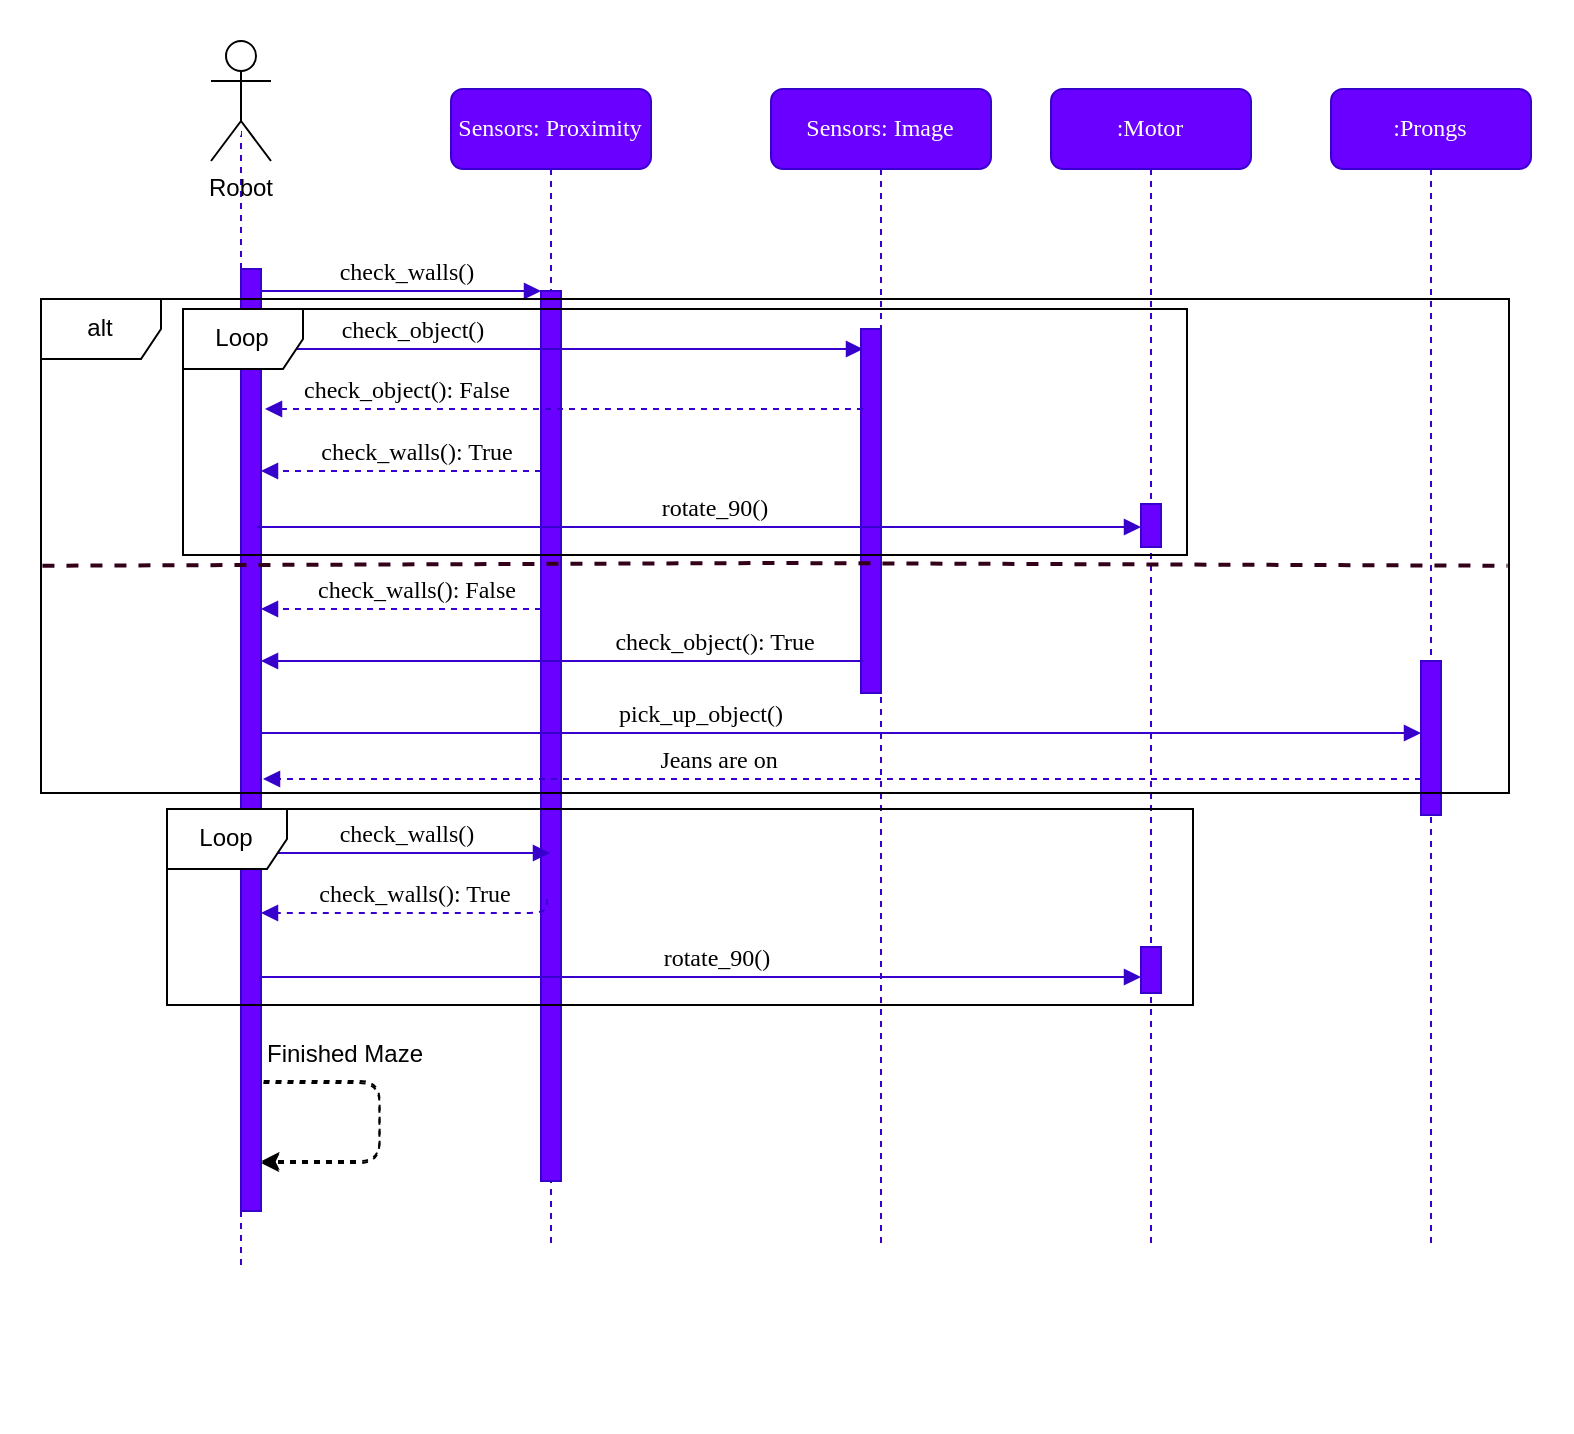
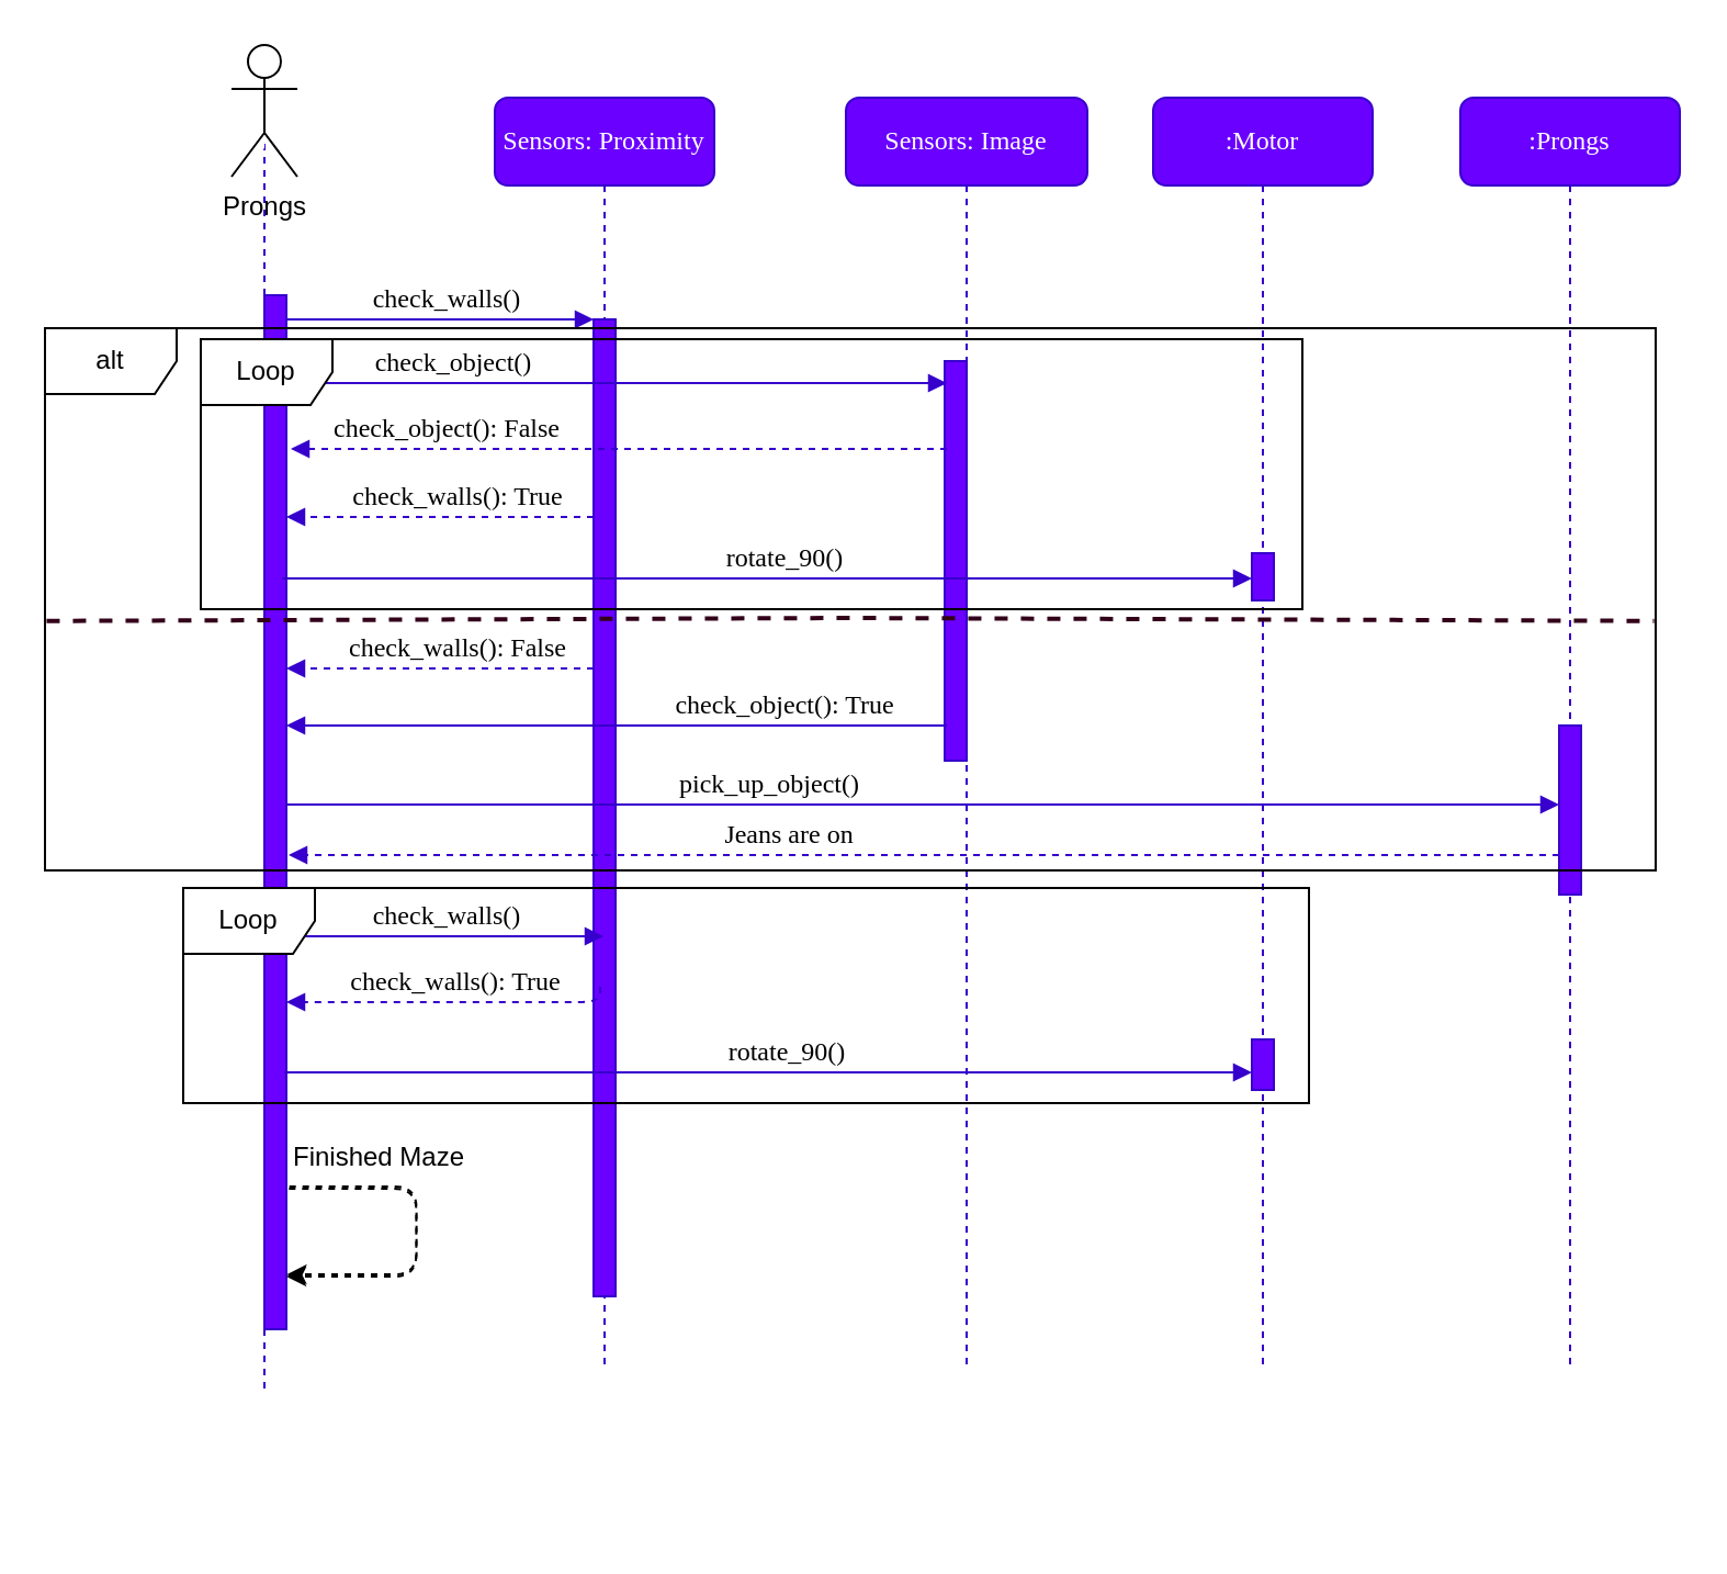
  <mxCell id="0" />
  <mxCell id="1" parent="0" />
  <mxCell id="2" value="Sensors: Proximity" style="shape=umlLifeline;perimeter=lifelinePerimeter;whiteSpace=wrap;html=1;container=1;collapsible=0;recursiveResize=0;outlineConnect=0;rounded=1;shadow=0;comic=0;labelBackgroundColor=none;strokeWidth=1;fontFamily=Verdana;fontSize=12;align=center;fillColor=#6a00ff;strokeColor=#3700CC;fontColor=#ffffff;" parent="1" vertex="1"><mxGeometry x="225" y="44" width="100" height="580" as="geometry" /></mxCell>
  <mxCell id="3" value="" style="html=1;points=[];perimeter=orthogonalPerimeter;rounded=0;shadow=0;comic=0;labelBackgroundColor=none;strokeWidth=1;fontFamily=Verdana;fontSize=12;align=center;fillColor=#6a00ff;strokeColor=#3700CC;fontColor=#ffffff;" parent="2" vertex="1"><mxGeometry x="45" y="101" width="10" height="445" as="geometry" /></mxCell>
  <mxCell id="4" value="Sensors: Image" style="shape=umlLifeline;perimeter=lifelinePerimeter;whiteSpace=wrap;html=1;container=1;collapsible=0;recursiveResize=0;outlineConnect=0;rounded=1;shadow=0;comic=0;labelBackgroundColor=none;strokeWidth=1;fontFamily=Verdana;fontSize=12;align=center;fillColor=#6a00ff;strokeColor=#3700CC;fontColor=#ffffff;" parent="1" vertex="1"><mxGeometry x="385" y="44" width="110" height="580" as="geometry" /></mxCell>
  <mxCell id="5" value="" style="html=1;points=[];perimeter=orthogonalPerimeter;rounded=0;shadow=0;comic=0;labelBackgroundColor=none;strokeWidth=1;fontFamily=Verdana;fontSize=12;align=center;fillColor=#6a00ff;strokeColor=#3700CC;fontColor=#ffffff;" parent="4" vertex="1"><mxGeometry x="45" y="120" width="10" height="182" as="geometry" /></mxCell>
  <mxCell id="6" value=":Motor" style="shape=umlLifeline;perimeter=lifelinePerimeter;whiteSpace=wrap;html=1;container=1;collapsible=0;recursiveResize=0;outlineConnect=0;rounded=1;shadow=0;comic=0;labelBackgroundColor=none;strokeWidth=1;fontFamily=Verdana;fontSize=12;align=center;fillColor=#6a00ff;strokeColor=#3700CC;fontColor=#ffffff;" parent="1" vertex="1"><mxGeometry x="525" y="44" width="100" height="580" as="geometry" /></mxCell>
  <mxCell id="7" value="" style="html=1;points=[];perimeter=orthogonalPerimeter;rounded=0;shadow=0;comic=0;labelBackgroundColor=none;strokeWidth=1;fontFamily=Verdana;fontSize=12;align=center;fillColor=#6a00ff;strokeColor=#3700CC;fontColor=#ffffff;" parent="6" vertex="1"><mxGeometry x="45" y="207.5" width="10" height="21.5" as="geometry" /></mxCell>
  <mxCell id="8" value="" style="html=1;points=[];perimeter=orthogonalPerimeter;rounded=0;shadow=0;comic=0;labelBackgroundColor=none;strokeWidth=1;fontFamily=Verdana;fontSize=12;align=center;fillColor=#6a00ff;strokeColor=#3700CC;fontColor=#ffffff;" vertex="1" parent="6"><mxGeometry x="45" y="429" width="10" height="23" as="geometry" /></mxCell>
  <mxCell id="9" value=":Prongs" style="shape=umlLifeline;perimeter=lifelinePerimeter;whiteSpace=wrap;html=1;container=1;collapsible=0;recursiveResize=0;outlineConnect=0;rounded=1;shadow=0;comic=0;labelBackgroundColor=none;strokeWidth=1;fontFamily=Verdana;fontSize=12;align=center;fillColor=#6a00ff;strokeColor=#3700CC;fontColor=#ffffff;" parent="1" vertex="1"><mxGeometry x="665" y="44" width="100" height="580" as="geometry" /></mxCell>
  <mxCell id="10" value="" style="html=1;points=[];perimeter=orthogonalPerimeter;rounded=0;shadow=0;comic=0;labelBackgroundColor=none;strokeWidth=1;fontFamily=Verdana;fontSize=12;align=center;fillColor=#6a00ff;strokeColor=#3700CC;fontColor=#ffffff;" parent="9" vertex="1"><mxGeometry x="45" y="286" width="10" height="77" as="geometry" /></mxCell>
  <mxCell id="11" value=":Robot" style="shape=umlLifeline;perimeter=lifelinePerimeter;whiteSpace=wrap;html=1;container=1;collapsible=0;recursiveResize=0;outlineConnect=0;rounded=1;shadow=0;comic=0;labelBackgroundColor=none;strokeWidth=1;fontFamily=Verdana;fontSize=12;align=center;fillColor=#6a00ff;strokeColor=#3700CC;fontColor=#ffffff;size=0;" parent="1" vertex="1"><mxGeometry x="75" y="65" width="90" height="569" as="geometry" /></mxCell>
  <mxCell id="12" value="" style="html=1;points=[];perimeter=orthogonalPerimeter;rounded=0;shadow=0;comic=0;labelBackgroundColor=none;strokeWidth=1;fontFamily=Verdana;fontSize=12;align=center;fillColor=#6a00ff;strokeColor=#3700CC;fontColor=#ffffff;" parent="11" vertex="1"><mxGeometry x="45" y="69" width="10" height="471" as="geometry" /></mxCell>
  <mxCell id="13" value="&lt;font color=&quot;#000000&quot;&gt;check_walls()&lt;/font&gt;" style="html=1;verticalAlign=bottom;endArrow=block;entryX=0;entryY=0;labelBackgroundColor=none;fontFamily=Verdana;fontSize=12;edgeStyle=elbowEdgeStyle;elbow=vertical;fillColor=#6a00ff;strokeColor=#3700CC;" parent="1" source="12" target="3" edge="1"><mxGeometry x="0.042" relative="1" as="geometry"><mxPoint x="205" y="154" as="sourcePoint" /><mxPoint as="offset" /></mxGeometry></mxCell>
  <mxCell id="14" value="&lt;font color=&quot;#000000&quot;&gt;check_object()&lt;/font&gt;" style="html=1;verticalAlign=bottom;endArrow=block;labelBackgroundColor=none;fontFamily=Verdana;fontSize=12;edgeStyle=elbowEdgeStyle;elbow=vertical;fillColor=#6a00ff;strokeColor=#3700CC;" parent="1" source="11" edge="1"><mxGeometry x="-0.451" relative="1" as="geometry"><mxPoint x="275" y="164" as="sourcePoint" /><mxPoint x="431" y="174" as="targetPoint" /><Array as="points"><mxPoint x="305" y="174" /></Array><mxPoint as="offset" /></mxGeometry></mxCell>
  <mxCell id="15" value="check_walls(): True" style="html=1;verticalAlign=bottom;endArrow=block;labelBackgroundColor=none;fontFamily=Verdana;fontSize=12;edgeStyle=elbowEdgeStyle;elbow=vertical;fillColor=#6a00ff;strokeColor=#3700CC;dashed=1;" parent="1" source="3" target="12" edge="1"><mxGeometry x="-0.111" relative="1" as="geometry"><mxPoint x="145" y="194" as="sourcePoint" /><mxPoint x="280" y="194" as="targetPoint" /><mxPoint as="offset" /><Array as="points"><mxPoint x="250" y="235" /><mxPoint x="245" y="224" /><mxPoint x="255" y="234" /><mxPoint x="235" y="214" /><mxPoint x="225" y="204" /></Array></mxGeometry></mxCell>
  <mxCell id="16" value="&lt;font color=&quot;#000000&quot;&gt;check_object(): False&lt;/font&gt;" style="html=1;verticalAlign=bottom;endArrow=block;labelBackgroundColor=none;fontFamily=Verdana;fontSize=12;edgeStyle=elbowEdgeStyle;elbow=vertical;fillColor=#6a00ff;strokeColor=#3700CC;dashed=1;" parent="1" edge="1"><mxGeometry x="0.525" relative="1" as="geometry"><mxPoint x="431" y="204" as="sourcePoint" /><mxPoint x="132" y="204" as="targetPoint" /><mxPoint as="offset" /><Array as="points"><mxPoint x="385" y="204" /><mxPoint x="390" y="184" /><mxPoint x="380" y="174" /></Array></mxGeometry></mxCell>
  <mxCell id="17" value="alt" style="shape=umlFrame;whiteSpace=wrap;html=1;strokeColor=#000000;" parent="1" vertex="1"><mxGeometry x="20" y="149" width="734" height="247" as="geometry" /></mxCell>
  <mxCell id="18" value="&lt;font color=&quot;#000000&quot;&gt;check_object(): True&lt;/font&gt;" style="html=1;verticalAlign=bottom;endArrow=block;labelBackgroundColor=none;fontFamily=Verdana;fontSize=12;edgeStyle=elbowEdgeStyle;elbow=vertical;fillColor=#6a00ff;strokeColor=#3700CC;" parent="1" target="12" edge="1"><mxGeometry x="-0.508" relative="1" as="geometry"><mxPoint x="431" y="330" as="sourcePoint" /><mxPoint x="276" y="304" as="targetPoint" /><mxPoint as="offset" /><Array as="points"><mxPoint x="323" y="330" /><mxPoint x="258" y="320" /><mxPoint x="245" y="304" /><mxPoint x="381" y="304" /><mxPoint x="386" y="284" /><mxPoint x="376" y="274" /></Array></mxGeometry></mxCell>
  <mxCell id="19" value="&lt;font color=&quot;#000000&quot;&gt;rotate_90()&lt;/font&gt;" style="html=1;verticalAlign=bottom;endArrow=block;labelBackgroundColor=none;fontFamily=Verdana;fontSize=12;edgeStyle=elbowEdgeStyle;elbow=vertical;fillColor=#6a00ff;strokeColor=#3700CC;" parent="1" target="7" edge="1"><mxGeometry x="0.037" relative="1" as="geometry"><mxPoint x="128" y="263" as="sourcePoint" /><mxPoint x="273" y="247" as="targetPoint" /><mxPoint as="offset" /><Array as="points"><mxPoint x="492" y="263" /></Array></mxGeometry></mxCell>
- <mxCell id="20" value="&lt;font color=&quot;#000000&quot;&gt;Robot&lt;/font&gt;" style="shape=umlActor;verticalLabelPosition=bottom;verticalAlign=top;html=1;outlineConnect=0;strokeColor=#000000;" parent="1" vertex="1"><mxGeometry x="105" y="20" width="30" height="60" as="geometry" /></mxCell>
+ <mxCell id="20" value="&lt;font color=&quot;#000000&quot;&gt;Prongs&lt;/font&gt;" style="shape=umlActor;verticalLabelPosition=bottom;verticalAlign=top;html=1;outlineConnect=0;strokeColor=#000000;" parent="1" vertex="1"><mxGeometry x="105" y="20" width="30" height="60" as="geometry" /></mxCell>
  <mxCell id="21" value="&lt;font color=&quot;#000000&quot;&gt;check_walls(): True&lt;/font&gt;" style="html=1;verticalAlign=bottom;endArrow=block;labelBackgroundColor=none;fontFamily=Verdana;fontSize=12;edgeStyle=elbowEdgeStyle;elbow=vertical;fillColor=#6a00ff;strokeColor=#3700CC;dashed=1;" parent="1" edge="1"><mxGeometry x="-0.027" relative="1" as="geometry"><mxPoint x="273" y="449" as="sourcePoint" /><mxPoint x="130" y="456" as="targetPoint" /><mxPoint as="offset" /><Array as="points"><mxPoint x="188" y="456" /><mxPoint x="230" y="461" /><mxPoint x="214" y="451" /><mxPoint x="519" y="695" /></Array></mxGeometry></mxCell>
  <mxCell id="22" value="&lt;font color=&quot;#000000&quot;&gt;check_walls(): False&lt;/font&gt;" style="html=1;verticalAlign=bottom;endArrow=block;labelBackgroundColor=none;fontFamily=Verdana;fontSize=12;edgeStyle=elbowEdgeStyle;elbow=vertical;fillColor=#6a00ff;strokeColor=#3700CC;dashed=1;" parent="1" edge="1"><mxGeometry x="-0.111" relative="1" as="geometry"><mxPoint x="270" y="304" as="sourcePoint" /><mxPoint x="130" y="304" as="targetPoint" /><mxPoint as="offset" /><Array as="points"><mxPoint x="250" y="304" /><mxPoint x="245" y="293" /><mxPoint x="255" y="303" /><mxPoint x="235" y="283" /><mxPoint x="225" y="273" /></Array></mxGeometry></mxCell>
  <mxCell id="23" value="Jeans are on" style="html=1;verticalAlign=bottom;endArrow=block;labelBackgroundColor=none;fontFamily=Verdana;fontSize=12;edgeStyle=elbowEdgeStyle;elbow=vertical;fillColor=#6a00ff;strokeColor=#3700CC;dashed=1;" parent="1" edge="1" source="10"><mxGeometry x="0.213" relative="1" as="geometry"><mxPoint x="703" y="389" as="sourcePoint" /><mxPoint x="131" y="389" as="targetPoint" /><mxPoint as="offset" /><Array as="points"><mxPoint x="546" y="389" /><mxPoint x="533" y="373" /><mxPoint x="669" y="373" /><mxPoint x="674" y="353" /><mxPoint x="664" y="343" /></Array></mxGeometry></mxCell>
  <mxCell id="24" value="" style="endArrow=none;dashed=1;html=1;strokeWidth=2;entryX=0.999;entryY=0.54;entryDx=0;entryDy=0;entryPerimeter=0;fillColor=#1ba1e2;strokeColor=#33001A;exitX=0.001;exitY=0.54;exitDx=0;exitDy=0;exitPerimeter=0;" parent="1" source="17" target="17" edge="1"><mxGeometry width="50" height="50" relative="1" as="geometry"><mxPoint x="459" y="522" as="sourcePoint" /><mxPoint x="451" y="273" as="targetPoint" /><Array as="points"><mxPoint x="387" y="281" /></Array></mxGeometry></mxCell>
  <mxCell id="25" value="check_walls()" style="html=1;verticalAlign=bottom;endArrow=block;labelBackgroundColor=none;fontFamily=Verdana;fontSize=12;edgeStyle=elbowEdgeStyle;elbow=vertical;fillColor=#6a00ff;strokeColor=#3700CC;" edge="1" parent="1" target="2"><mxGeometry x="0.037" relative="1" as="geometry"><mxPoint x="125" y="426" as="sourcePoint" /><mxPoint x="209" y="432" as="targetPoint" /><mxPoint as="offset" /><Array as="points"><mxPoint x="232" y="426" /></Array></mxGeometry></mxCell>
  <mxCell id="26" value="rotate_90()" style="html=1;verticalAlign=bottom;endArrow=block;labelBackgroundColor=none;fontFamily=Verdana;fontSize=12;edgeStyle=elbowEdgeStyle;elbow=vertical;fillColor=#6a00ff;strokeColor=#3700CC;" edge="1" parent="1" target="8"><mxGeometry x="0.037" relative="1" as="geometry"><mxPoint x="129" y="488" as="sourcePoint" /><mxPoint x="278.5" y="488" as="targetPoint" /><mxPoint as="offset" /><Array as="points"><mxPoint x="236" y="488" /></Array></mxGeometry></mxCell>
  <mxCell id="27" value="&lt;font color=&quot;#000000&quot;&gt;pick_up_object()&lt;/font&gt;" style="html=1;verticalAlign=bottom;endArrow=block;labelBackgroundColor=none;fontFamily=Verdana;fontSize=12;edgeStyle=elbowEdgeStyle;elbow=vertical;fillColor=#6a00ff;strokeColor=#3700CC;entryX=0;entryY=0.474;entryDx=0;entryDy=0;entryPerimeter=0;" edge="1" parent="1" source="12" target="10"><mxGeometry x="-0.241" relative="1" as="geometry"><mxPoint x="129" y="683" as="sourcePoint" /><mxPoint x="930" y="370" as="targetPoint" /><mxPoint as="offset" /><Array as="points" /></mxGeometry></mxCell>
  <mxCell id="28" value="Finished Maze" style="text;html=1;align=center;verticalAlign=middle;resizable=0;points=[];autosize=1;" vertex="1" parent="1"><mxGeometry x="128" y="518" width="88" height="18" as="geometry" /></mxCell>
  <mxCell id="29" value="Loop" style="shape=umlFrame;whiteSpace=wrap;html=1;" vertex="1" parent="1"><mxGeometry x="83" y="404" width="513" height="98" as="geometry" /></mxCell>
  <mxCell id="30" value="Loop" style="shape=umlFrame;whiteSpace=wrap;html=1;" vertex="1" parent="1"><mxGeometry x="91" y="154" width="502" height="123" as="geometry" /></mxCell>
  <mxCell id="31" value="" style="edgeStyle=segmentEdgeStyle;endArrow=classic;html=1;dashed=1;entryX=1.083;entryY=0.913;entryDx=0;entryDy=0;entryPerimeter=0;" edge="1" parent="1"><mxGeometry width="50" height="50" relative="1" as="geometry"><mxPoint x="131.17" y="541" as="sourcePoint" /><mxPoint x="130" y="581.023" as="targetPoint" /><Array as="points"><mxPoint x="189.17" y="541" /><mxPoint x="189.17" y="581" /></Array></mxGeometry></mxCell>
  <mxCell id="32" value="" style="edgeStyle=segmentEdgeStyle;endArrow=classic;html=1;dashed=1;entryX=1.083;entryY=0.913;entryDx=0;entryDy=0;entryPerimeter=0;" edge="1" parent="1"><mxGeometry width="50" height="50" relative="1" as="geometry"><mxPoint x="131.34" y="540" as="sourcePoint" /><mxPoint x="130.17" y="580.023" as="targetPoint" /><Array as="points"><mxPoint x="189.34" y="540" /><mxPoint x="189.34" y="580" /></Array></mxGeometry></mxCell>
